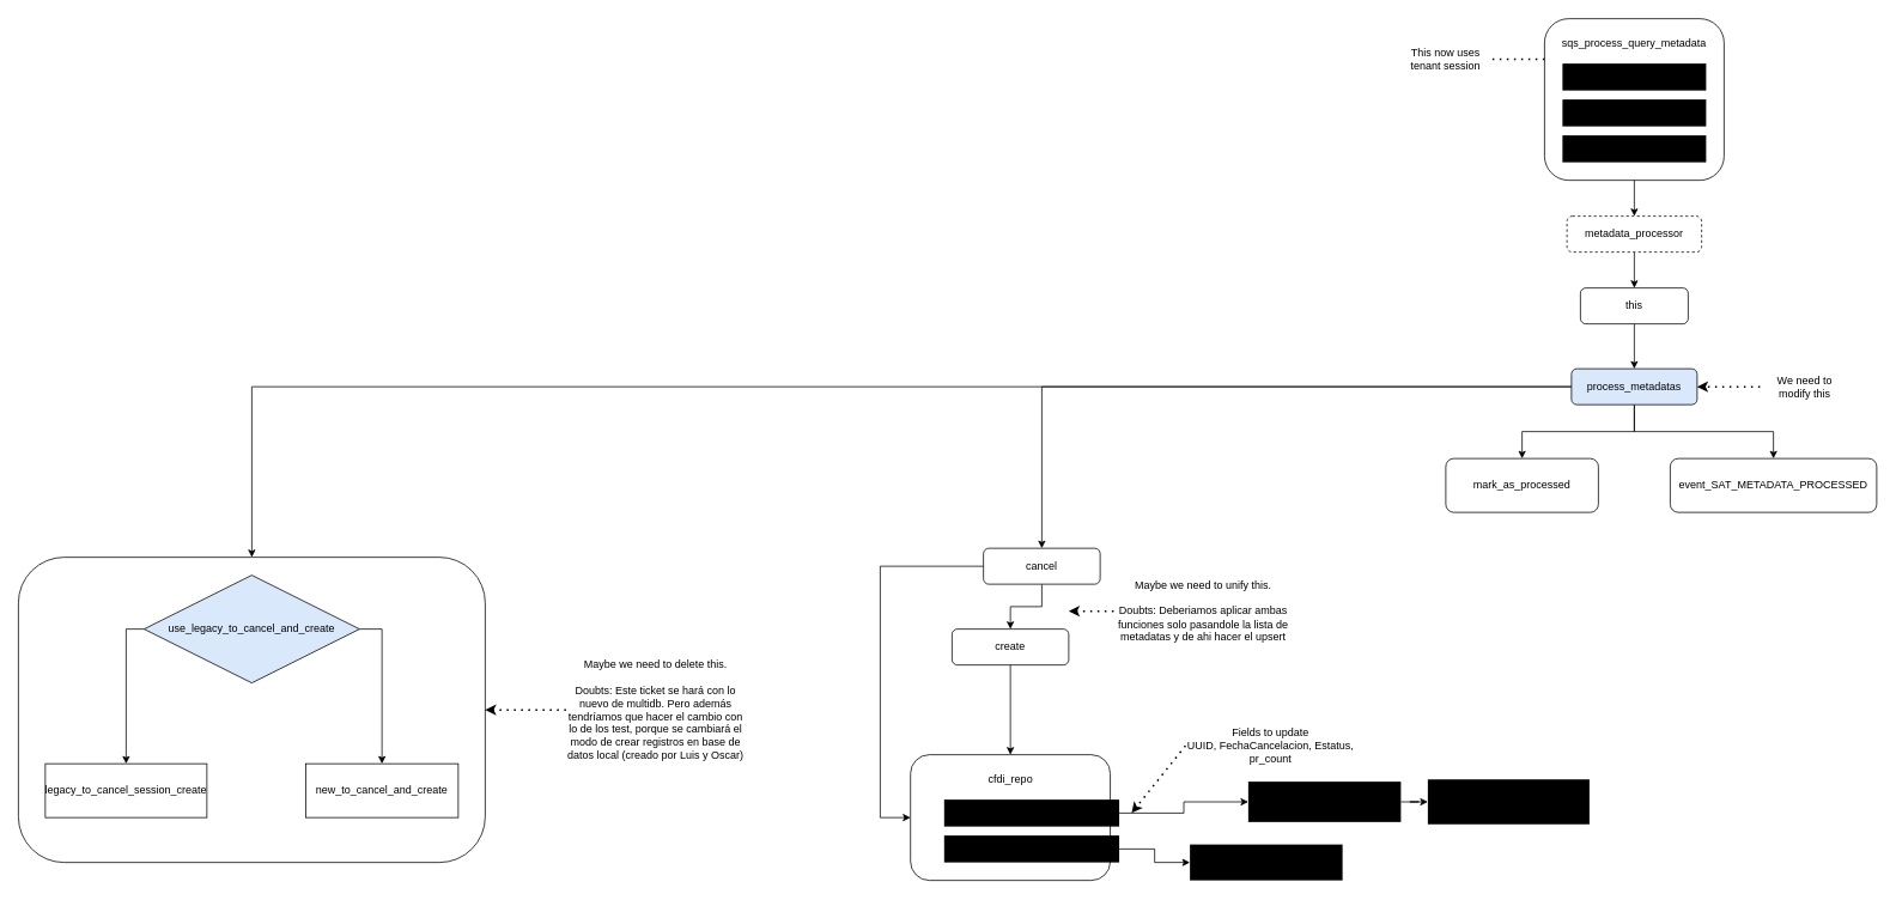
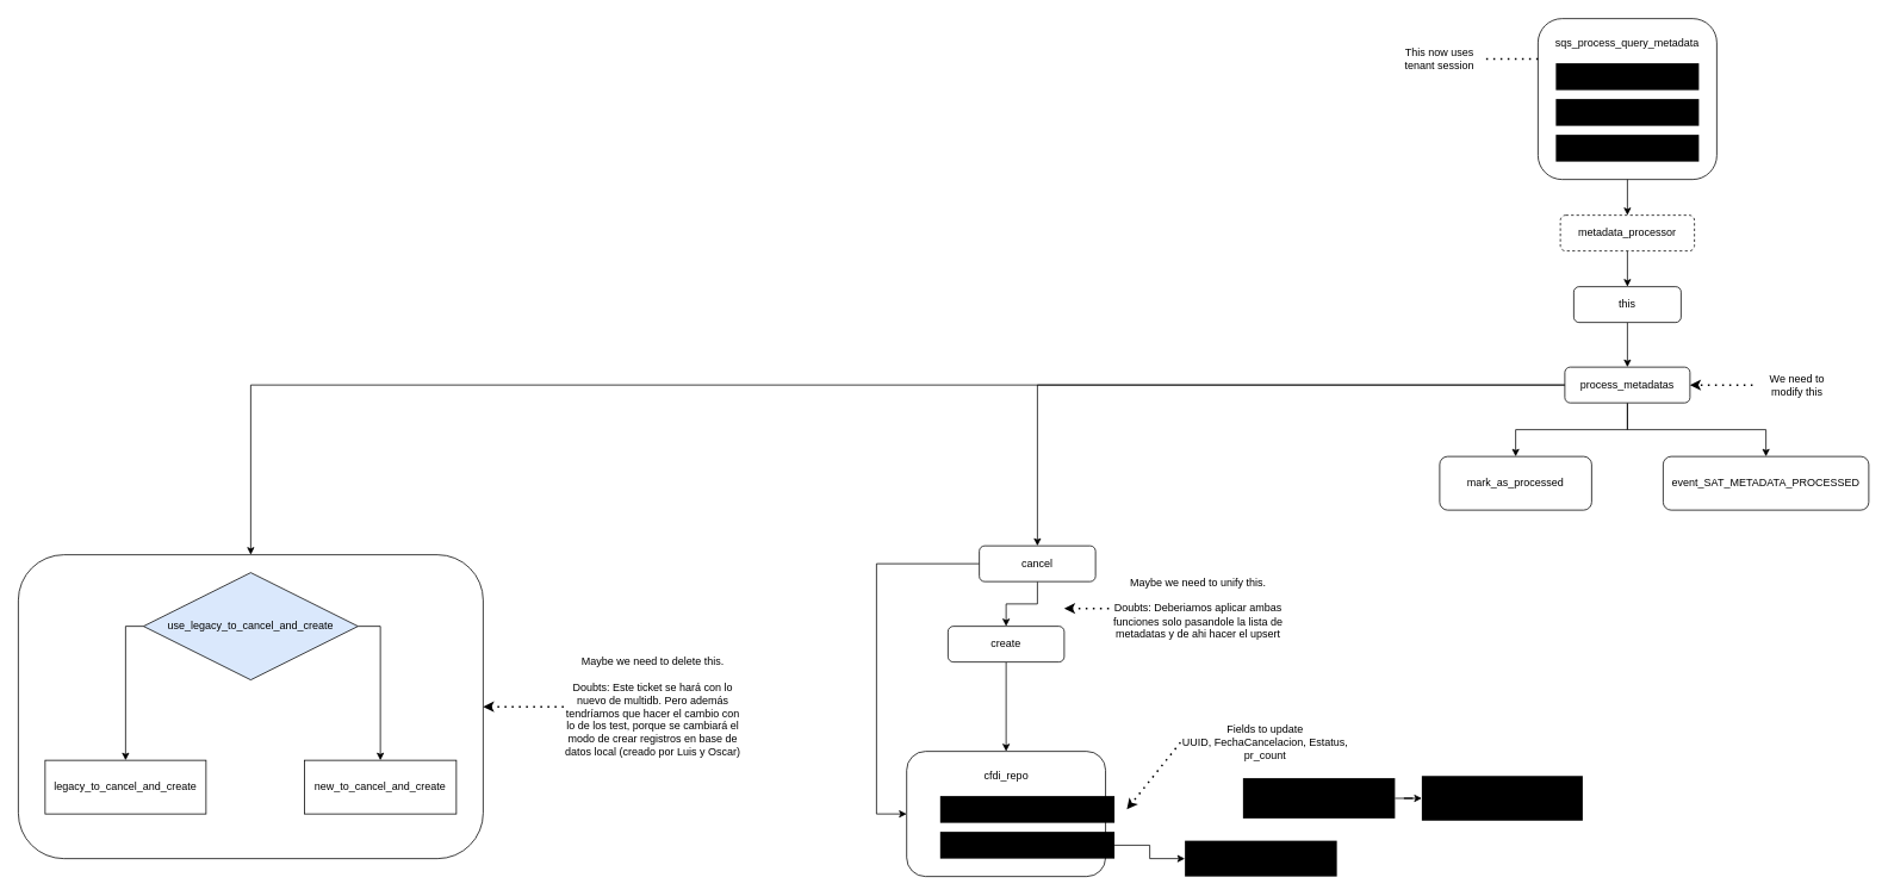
  <mxCell id="0" />
  <mxCell id="1" parent="0" />
  <mxCell id="2" value="" style="group" vertex="1" connectable="0" parent="1"><mxGeometry x="1720" y="20" width="200" height="180" as="geometry" /></mxCell>
  <mxCell id="3" value="&lt;div&gt;&lt;br&gt;&lt;/div&gt;&lt;div&gt;sqs_process_query_metadata&lt;/div&gt;" style="rounded=1;whiteSpace=wrap;html=1;verticalAlign=top;" vertex="1" parent="2"><mxGeometry width="200" height="180" as="geometry" /></mxCell>
  <mxCell id="4" value="package_repo" style="rounded=0;whiteSpace=wrap;html=1;labelBackgroundColor=none;fontColor=default;gradientColor=light-dark(#000000,#2E2E2E);gradientDirection=north;strokeColor=none;" vertex="1" parent="2"><mxGeometry x="20" y="50" width="160" height="30" as="geometry" /></mxCell>
  <mxCell id="5" value="query_repo" style="rounded=0;whiteSpace=wrap;html=1;labelBackgroundColor=none;fontColor=default;gradientColor=light-dark(#000000,#2E2E2E);gradientDirection=north;strokeColor=none;" vertex="1" parent="2"><mxGeometry x="20" y="90" width="160" height="30" as="geometry" /></mxCell>
  <mxCell id="6" value="cfdi_repo" style="rounded=0;whiteSpace=wrap;html=1;labelBackgroundColor=none;fontColor=default;gradientColor=light-dark(#000000,#2E2E2E);gradientDirection=north;strokeColor=none;" vertex="1" parent="2"><mxGeometry x="20" y="130" width="160" height="30" as="geometry" /></mxCell>
  <mxCell id="7" value="" style="edgeStyle=orthogonalEdgeStyle;rounded=0;orthogonalLoop=1;jettySize=auto;html=1;" edge="1" parent="1" source="8" target="11"><mxGeometry relative="1" as="geometry" /></mxCell>
  <mxCell id="8" value="metadata_processor" style="whiteSpace=wrap;html=1;verticalAlign=middle;rounded=1;dashed=1;" vertex="1" parent="1"><mxGeometry x="1745" y="240" width="150" height="40" as="geometry" /></mxCell>
  <mxCell id="9" value="" style="edgeStyle=orthogonalEdgeStyle;rounded=0;orthogonalLoop=1;jettySize=auto;html=1;exitX=0.5;exitY=1;exitDx=0;exitDy=0;" edge="1" parent="1" source="3" target="8"><mxGeometry relative="1" as="geometry" /></mxCell>
  <mxCell id="10" value="" style="edgeStyle=orthogonalEdgeStyle;rounded=0;orthogonalLoop=1;jettySize=auto;html=1;" edge="1" parent="1" source="11" target="18"><mxGeometry relative="1" as="geometry" /></mxCell>
  <mxCell id="11" value="this" style="whiteSpace=wrap;html=1;rounded=1;" vertex="1" parent="1"><mxGeometry x="1760" y="320" width="120" height="40" as="geometry" /></mxCell>
  <mxCell id="12" value="" style="endArrow=none;dashed=1;html=1;dashPattern=1 3;strokeWidth=2;rounded=0;exitX=0;exitY=0.25;exitDx=0;exitDy=0;entryX=1;entryY=0.5;entryDx=0;entryDy=0;fontColor=light-dark(#000000,#8A8A8A);strokeColor=light-dark(#000000,#8A8A8A);" edge="1" parent="1" source="3" target="13"><mxGeometry width="50" height="50" relative="1" as="geometry"><mxPoint x="1940" y="250" as="sourcePoint" /><mxPoint x="1660" y="65" as="targetPoint" /></mxGeometry></mxCell>
  <mxCell id="13" value="This now uses tenant session" style="text;html=1;align=center;verticalAlign=middle;whiteSpace=wrap;rounded=0;fontColor=light-dark(#000000,#8A8A8A);" vertex="1" parent="1"><mxGeometry x="1560" y="40" width="100" height="50" as="geometry" /></mxCell>
  <mxCell id="14" value="" style="edgeStyle=orthogonalEdgeStyle;rounded=0;orthogonalLoop=1;jettySize=auto;html=1;" edge="1" parent="1" source="18" target="19"><mxGeometry relative="1" as="geometry" /></mxCell>
  <mxCell id="15" value="" style="edgeStyle=orthogonalEdgeStyle;rounded=0;orthogonalLoop=1;jettySize=auto;html=1;" edge="1" parent="1" source="18" target="20"><mxGeometry relative="1" as="geometry" /></mxCell>
  <mxCell id="16" value="" style="edgeStyle=orthogonalEdgeStyle;rounded=0;orthogonalLoop=1;jettySize=auto;html=1;" edge="1" parent="1" source="18" target="24"><mxGeometry relative="1" as="geometry" /></mxCell>
  <mxCell id="17" value="" style="edgeStyle=orthogonalEdgeStyle;rounded=0;orthogonalLoop=1;jettySize=auto;html=1;" edge="1" parent="1" source="18" target="34"><mxGeometry relative="1" as="geometry" /></mxCell>
- <mxCell id="18" value="process_metadatas" style="whiteSpace=wrap;html=1;rounded=1;fillColor=#dae8fc;" vertex="1" parent="1"><mxGeometry x="1750" y="410" width="140" height="40" as="geometry" /></mxCell>
+ <mxCell id="18" value="process_metadatas" style="whiteSpace=wrap;html=1;rounded=1;" vertex="1" parent="1"><mxGeometry x="1750" y="410" width="140" height="40" as="geometry" /></mxCell>
  <mxCell id="19" value="mark_as_processed" style="whiteSpace=wrap;html=1;rounded=1;" vertex="1" parent="1"><mxGeometry x="1610" y="510" width="170" height="60" as="geometry" /></mxCell>
  <mxCell id="20" value="event_SAT_METADATA_PROCESSED" style="whiteSpace=wrap;html=1;rounded=1;" vertex="1" parent="1"><mxGeometry x="1860" y="510" width="230" height="60" as="geometry" /></mxCell>
  <mxCell id="21" value="" style="endArrow=classic;dashed=1;html=1;dashPattern=1 3;strokeWidth=2;rounded=0;exitX=0;exitY=0.5;exitDx=0;exitDy=0;fontColor=light-dark(#000000,#8A8A8A);strokeColor=light-dark(#000000,#8A8A8A);startArrow=none;startFill=0;entryX=1;entryY=0.5;entryDx=0;entryDy=0;endFill=1;" edge="1" parent="1" source="22" target="18"><mxGeometry width="50" height="50" relative="1" as="geometry"><mxPoint x="1950" y="429.5" as="sourcePoint" /><mxPoint x="1910" y="450" as="targetPoint" /></mxGeometry></mxCell>
  <mxCell id="22" value="We need to modify this" style="text;html=1;align=center;verticalAlign=middle;whiteSpace=wrap;rounded=0;fontColor=light-dark(#000000,#8A8A8A);" vertex="1" parent="1"><mxGeometry x="1960" y="405" width="100" height="50" as="geometry" /></mxCell>
  <mxCell id="23" value="" style="group" vertex="1" connectable="0" parent="1"><mxGeometry x="20" y="620" width="520" height="340" as="geometry" /></mxCell>
  <mxCell id="24" value="" style="whiteSpace=wrap;html=1;rounded=1;strokeColor=light-dark(#000000,#FF962D);" vertex="1" parent="23"><mxGeometry width="520" height="340" as="geometry" /></mxCell>
  <mxCell id="25" value="" style="edgeStyle=orthogonalEdgeStyle;rounded=0;orthogonalLoop=1;jettySize=auto;html=1;exitX=0;exitY=0.5;exitDx=0;exitDy=0;" edge="1" parent="23" source="27" target="28"><mxGeometry relative="1" as="geometry" /></mxCell>
  <mxCell id="26" value="" style="edgeStyle=orthogonalEdgeStyle;rounded=0;orthogonalLoop=1;jettySize=auto;html=1;exitX=1;exitY=0.5;exitDx=0;exitDy=0;" edge="1" parent="23" source="27" target="29"><mxGeometry relative="1" as="geometry" /></mxCell>
  <mxCell id="27" value="use_legacy_to_cancel_and_create" style="rhombus;whiteSpace=wrap;html=1;fillColor=#dae8fc;" vertex="1" parent="23"><mxGeometry x="140" y="20" width="240" height="120" as="geometry" /></mxCell>
- <mxCell id="28" value="legacy_to_cancel_session_create" style="whiteSpace=wrap;html=1;" vertex="1" parent="23"><mxGeometry x="30" y="230" width="180" height="60" as="geometry" /></mxCell>
+ <mxCell id="28" value="legacy_to_cancel_and_create" style="whiteSpace=wrap;html=1;" vertex="1" parent="23"><mxGeometry x="30" y="230" width="180" height="60" as="geometry" /></mxCell>
  <mxCell id="29" value="new_to_cancel_and_create" style="whiteSpace=wrap;html=1;" vertex="1" parent="23"><mxGeometry x="320" y="230" width="170" height="60" as="geometry" /></mxCell>
  <mxCell id="30" value="" style="endArrow=classic;dashed=1;html=1;dashPattern=1 3;strokeWidth=2;rounded=0;exitX=0;exitY=0.5;exitDx=0;exitDy=0;fontColor=light-dark(#000000,#8A8A8A);strokeColor=light-dark(#000000,#8A8A8A);startArrow=none;startFill=0;entryX=1;entryY=0.5;entryDx=0;entryDy=0;endFill=1;" edge="1" parent="1" source="31" target="24"><mxGeometry width="50" height="50" relative="1" as="geometry"><mxPoint x="670" y="789.5" as="sourcePoint" /><mxPoint x="550" y="790" as="targetPoint" /></mxGeometry></mxCell>
  <mxCell id="31" value="&lt;div&gt;Maybe we need to delete this.&lt;/div&gt;&lt;div&gt;&lt;br&gt;&lt;/div&gt;&lt;div&gt;Doubts: Este ticket se hará con lo nuevo de multidb. Pero además tendríamos que hacer el cambio con lo de los test, porque se cambiará el modo de crear registros en base de datos local (creado por Luis y Oscar)&lt;/div&gt;" style="text;html=1;align=center;verticalAlign=middle;whiteSpace=wrap;rounded=0;fontColor=light-dark(#000000,#8A8A8A);" vertex="1" parent="1"><mxGeometry x="630" y="720" width="200" height="140" as="geometry" /></mxCell>
  <mxCell id="32" value="" style="edgeStyle=orthogonalEdgeStyle;rounded=0;orthogonalLoop=1;jettySize=auto;html=1;" edge="1" parent="1" source="34" target="36"><mxGeometry relative="1" as="geometry" /></mxCell>
  <mxCell id="33" style="edgeStyle=orthogonalEdgeStyle;rounded=0;orthogonalLoop=1;jettySize=auto;html=1;" edge="1" parent="1" source="34" target="39"><mxGeometry relative="1" as="geometry"><mxPoint x="1000" y="900" as="targetPoint" /><Array as="points"><mxPoint x="980" y="630" /></Array></mxGeometry></mxCell>
  <mxCell id="34" value="cancel" style="whiteSpace=wrap;html=1;rounded=1;strokeColor=light-dark(#000000,#FF962D);" vertex="1" parent="1"><mxGeometry x="1095" y="610" width="130" height="40" as="geometry" /></mxCell>
  <mxCell id="35" style="edgeStyle=orthogonalEdgeStyle;rounded=0;orthogonalLoop=1;jettySize=auto;html=1;entryX=0.5;entryY=0;entryDx=0;entryDy=0;" edge="1" parent="1" source="36" target="39"><mxGeometry relative="1" as="geometry" /></mxCell>
  <mxCell id="36" value="create" style="whiteSpace=wrap;html=1;rounded=1;strokeColor=light-dark(#000000,#FF962D);" vertex="1" parent="1"><mxGeometry x="1060" y="700" width="130" height="40" as="geometry" /></mxCell>
  <mxCell id="37" value="" style="endArrow=classic;dashed=1;html=1;dashPattern=1 3;strokeWidth=2;rounded=0;exitX=0;exitY=0.5;exitDx=0;exitDy=0;fontColor=light-dark(#000000,#8A8A8A);strokeColor=light-dark(#000000,#8A8A8A);startArrow=none;startFill=0;entryX=1;entryY=0.5;entryDx=0;entryDy=0;endFill=1;" edge="1" parent="1" source="38"><mxGeometry width="50" height="50" relative="1" as="geometry"><mxPoint x="1320" y="679.5" as="sourcePoint" /><mxPoint x="1190" y="680" as="targetPoint" /></mxGeometry></mxCell>
  <mxCell id="38" value="&lt;div&gt;Maybe we need to unify this.&lt;/div&gt;&lt;div&gt;&lt;br&gt;&lt;/div&gt;&lt;div&gt;Doubts: Deberiamos aplicar ambas funciones solo pasandole la lista de metadatas y de ahi hacer el upsert&lt;/div&gt;" style="text;html=1;align=center;verticalAlign=middle;whiteSpace=wrap;rounded=0;fontColor=light-dark(#000000,#8A8A8A);" vertex="1" parent="1"><mxGeometry x="1240" y="620" width="200" height="120" as="geometry" /></mxCell>
  <mxCell id="39" value="&lt;div&gt;&lt;br&gt;&lt;/div&gt;&lt;div&gt;cfdi_repo&lt;/div&gt;" style="rounded=1;whiteSpace=wrap;html=1;verticalAlign=top;" vertex="1" parent="1"><mxGeometry x="1013.75" y="840" width="222.5" height="140" as="geometry" /></mxCell>
- <mxCell id="40" value="" style="edgeStyle=orthogonalEdgeStyle;rounded=0;orthogonalLoop=1;jettySize=auto;html=1;" edge="1" parent="1" source="41" target="47"><mxGeometry relative="1" as="geometry" /></mxCell>
  <mxCell id="41" value="cancel_with_company_identifier" style="rounded=0;whiteSpace=wrap;html=1;labelBackgroundColor=none;fontColor=default;gradientColor=light-dark(#000000,#2E2E2E);gradientDirection=north;strokeColor=none;" vertex="1" parent="1"><mxGeometry x="1051.25" y="890" width="195" height="30" as="geometry" /></mxCell>
  <mxCell id="42" value="" style="edgeStyle=orthogonalEdgeStyle;rounded=0;orthogonalLoop=1;jettySize=auto;html=1;" edge="1" parent="1" source="43" target="48"><mxGeometry relative="1" as="geometry" /></mxCell>
  <mxCell id="43" value="create_with_company_identifier" style="rounded=0;whiteSpace=wrap;html=1;labelBackgroundColor=none;fontColor=default;gradientColor=light-dark(#000000,#2E2E2E);gradientDirection=north;strokeColor=none;" vertex="1" parent="1"><mxGeometry x="1051.25" y="930" width="195" height="30" as="geometry" /></mxCell>
  <mxCell id="44" value="" style="endArrow=classic;dashed=1;html=1;dashPattern=1 3;strokeWidth=2;rounded=0;exitX=0;exitY=0.5;exitDx=0;exitDy=0;fontColor=light-dark(#000000,#8A8A8A);strokeColor=light-dark(#000000,#8A8A8A);startArrow=none;startFill=0;entryX=1;entryY=0.5;entryDx=0;entryDy=0;endFill=1;" edge="1" parent="1" source="45"><mxGeometry width="50" height="50" relative="1" as="geometry"><mxPoint x="1390" y="904.5" as="sourcePoint" /><mxPoint x="1260" y="905" as="targetPoint" /></mxGeometry></mxCell>
  <mxCell id="45" value="&lt;div&gt;Fields to update&lt;/div&gt;&lt;div&gt;UUID, FechaCancelacion, Estatus, pr_count&lt;/div&gt;" style="text;html=1;align=center;verticalAlign=middle;whiteSpace=wrap;rounded=0;fontColor=light-dark(#000000,#8A8A8A);" vertex="1" parent="1"><mxGeometry x="1320" y="790" width="190" height="80" as="geometry" /></mxCell>
  <mxCell id="46" value="" style="edgeStyle=orthogonalEdgeStyle;rounded=0;orthogonalLoop=1;jettySize=auto;html=1;" edge="1" parent="1" source="47" target="49"><mxGeometry relative="1" as="geometry" /></mxCell>
  <mxCell id="47" value="cancel_payment_records" style="whiteSpace=wrap;html=1;strokeColor=none;rounded=0;labelBackgroundColor=none;gradientColor=light-dark(#000000,#2E2E2E);gradientDirection=north;" vertex="1" parent="1"><mxGeometry x="1390" y="870" width="170" height="45" as="geometry" /></mxCell>
  <mxCell id="48" value="metadata_to_csv" style="rounded=0;whiteSpace=wrap;html=1;strokeColor=none;labelBackgroundColor=none;gradientColor=light-dark(#000000,#2E2E2E);gradientDirection=north;" vertex="1" parent="1"><mxGeometry x="1325" y="940" width="170" height="40" as="geometry" /></mxCell>
  <mxCell id="49" value="cancel_base_cfdis_records" style="whiteSpace=wrap;html=1;strokeColor=none;rounded=0;labelBackgroundColor=none;gradientColor=light-dark(#000000,#2E2E2E);gradientDirection=north;" vertex="1" parent="1"><mxGeometry x="1590" y="867.5" width="180" height="50" as="geometry" /></mxCell>
